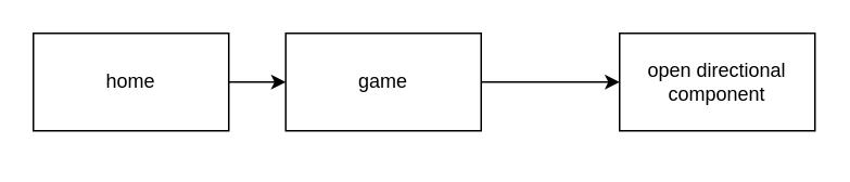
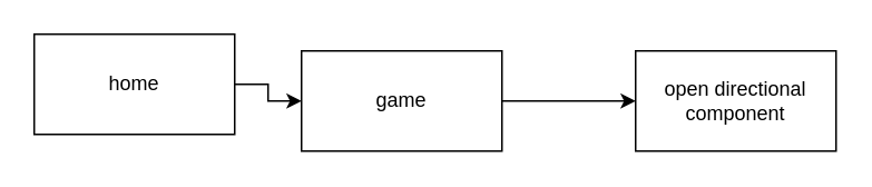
  <mxCell id="0" />
  <mxCell id="1" parent="0" />
  <mxCell id="2" value="" style="edgeStyle=orthogonalEdgeStyle;rounded=0;orthogonalLoop=1;jettySize=auto;html=1;" parent="1" source="3" target="5" edge="1"><mxGeometry relative="1" as="geometry" /></mxCell>
  <mxCell id="3" value="home" style="rounded=0;whiteSpace=wrap;html=1;" parent="1" vertex="1"><mxGeometry x="20" y="20" width="120" height="60" as="geometry" /></mxCell>
  <mxCell id="4" value="" style="edgeStyle=orthogonalEdgeStyle;rounded=0;orthogonalLoop=1;jettySize=auto;html=1;" parent="1" source="5" target="6" edge="1"><mxGeometry relative="1" as="geometry" /></mxCell>
- <mxCell id="5" value="game" style="whiteSpace=wrap;html=1;rounded=0;" parent="1" vertex="1"><mxGeometry x="175" y="20" width="120" height="60" as="geometry" /></mxCell>
- <mxCell id="6" value="open directional component" style="whiteSpace=wrap;html=1;rounded=0;" parent="1" vertex="1"><mxGeometry x="380" y="20" width="120" height="60" as="geometry" /></mxCell>
+ <mxCell id="5" value="game" style="whiteSpace=wrap;html=1;rounded=0;" parent="1" vertex="1"><mxGeometry x="180" y="30" width="120" height="60" as="geometry" /></mxCell>
+ <mxCell id="6" value="open directional component" style="whiteSpace=wrap;html=1;rounded=0;" parent="1" vertex="1"><mxGeometry x="380" y="30" width="120" height="60" as="geometry" /></mxCell>
